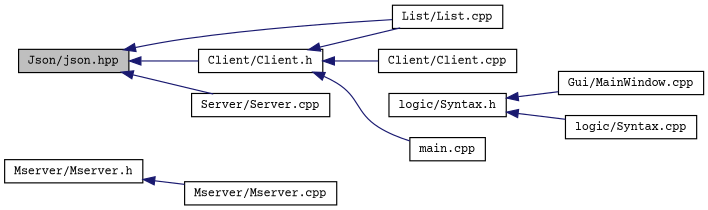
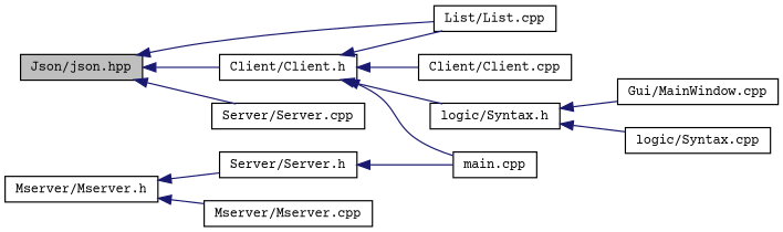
  digraph {
    fontname="Courier Prime"
    rankdir=LR
    node [color=black fillcolor=white fontname="Courier Prime" fontsize=10 shape=record style=filled]
    edge [color=midnightblue dir=back fontname="Courier Prime" fontsize=10 labelfontname=Helvetica labelfontsize=10 style=solid]
    n1 [fillcolor=grey75 fontcolor=black height=0.2 label="Json/json.hpp" width=0.4]
    n2 [height=0.2 label="Client/Client.h" width=0.4]
    n3 [height=0.2 label="List/List.cpp" width=0.4]
    n4 [height=0.2 label="Server/Server.cpp" width=0.4]
    n5 [height=0.2 label="Client/Client.cpp" width=0.4]
    n6 [height=0.2 label="logic/Syntax.h" width=0.4]
    n7 [height=0.2 label="main.cpp" width=0.4]
+   n8 [height=0.2 label="Server/Server.h" width=0.4]
    n9 [height=0.2 label="Mserver/Mserver.h" width=0.4]
    n10 [height=0.2 label="Mserver/Mserver.cpp" width=0.4]
    n11 [height=0.2 label="Gui/MainWindow.cpp" width=0.4]
    n12 [height=0.2 label="logic/Syntax.cpp" width=0.4]
    n1 -> n2
    n1 -> n3
    n1 -> n4
    n2 -> n3
    n2 -> n5
+   n2 -> n6
    n2 -> n7
    n6 -> n11
    n6 -> n12
+   n8 -> n7
+   n9 -> n8
    n9 -> n10
  }
